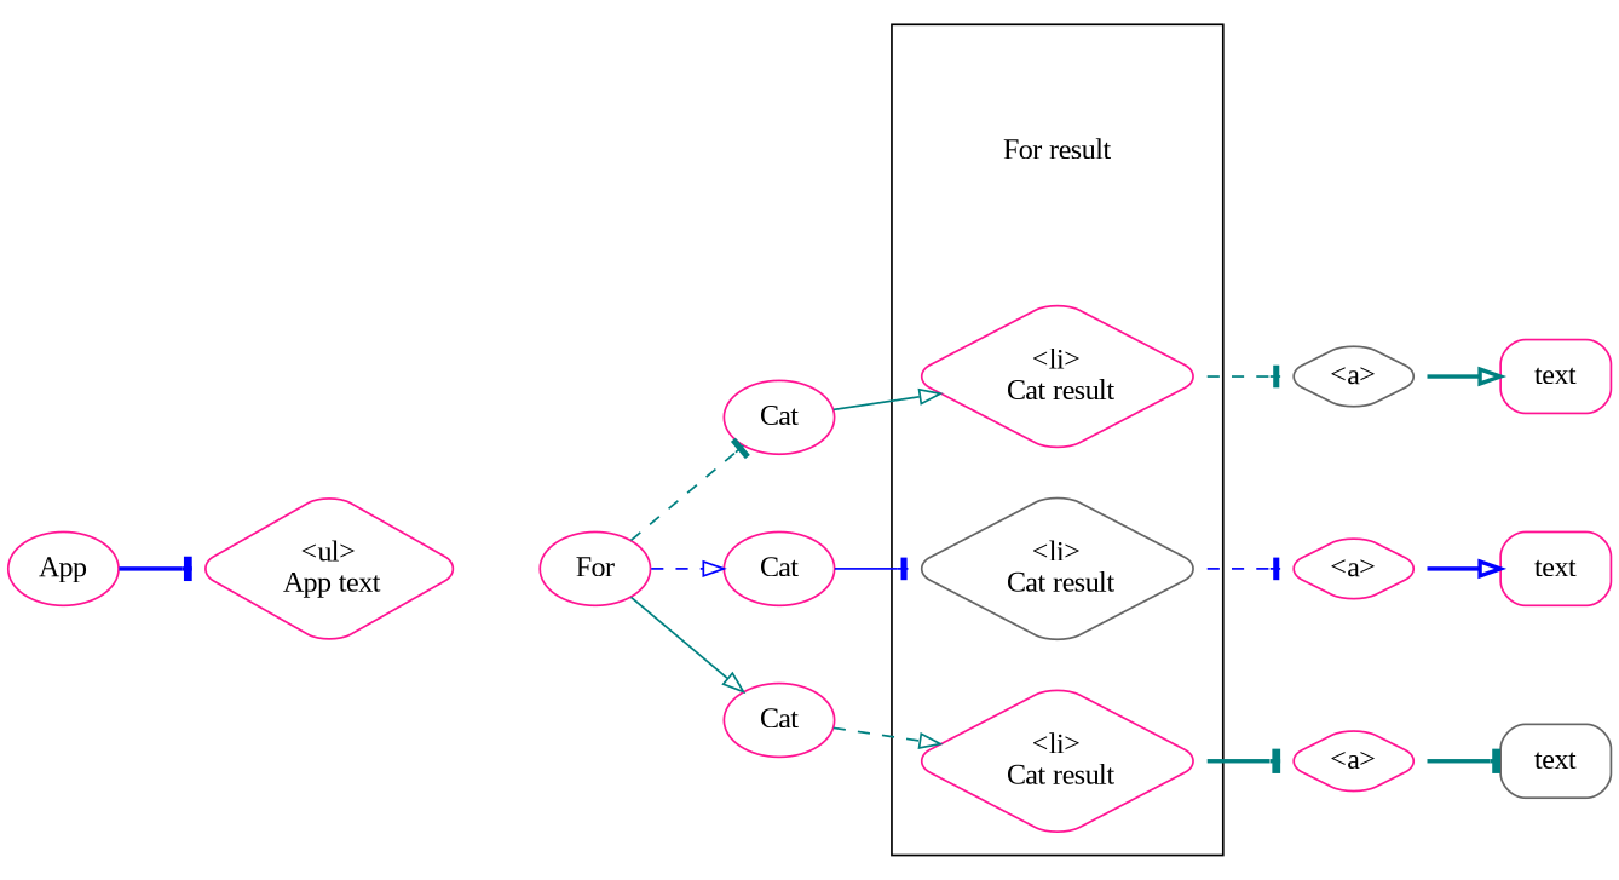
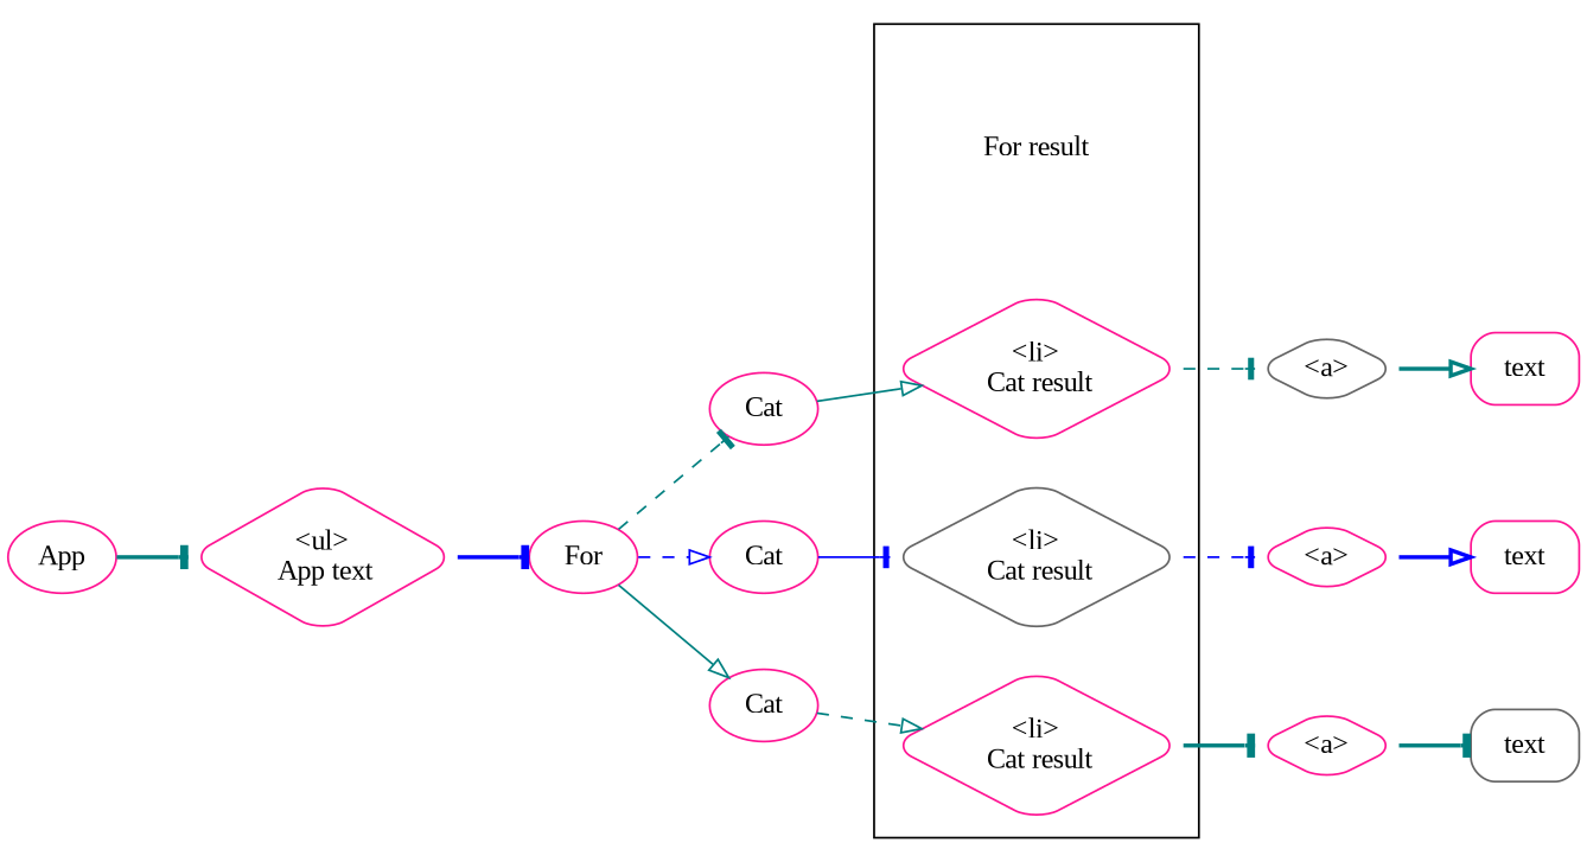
  digraph {
    fontname="Liberation Serif"
    rankdir=LR
    node [color=deeppink fontname="Liberation Serif" shape=diamond style=rounded]
    edge [arrowhead=tee color=teal fontname="Liberation Serif" style=bold]
    n1 [height=1.5 label="For result" shape=none]
    n2 [label="<li>\n Cat result"]
    n3 [color=gray40 label="<li>\n Cat result"]
    n4 [label="<li>\n Cat result"]
    n5 [color=gray40 label="<a>"]
    n6 [label="<a>"]
    n7 [label="<a>"]
    App [shape=oval]
    n9 [label="<ul>\n App text"]
    For [shape=oval]
    n11 [label=Cat shape=oval]
    n12 [label=Cat shape=oval]
    n13 [label=Cat shape=oval]
    n14 [label=text shape=rectangle]
    n15 [label=text shape=rectangle]
    n16 [color=gray40 label=text shape=rectangle]
    subgraph cluster_1 {
      n1
      n2
      n3
      n4
    }
    n2 -> n5 [style=dashed]
    n3 -> n6 [color=blue style=dashed]
    n4 -> n7
    n5 -> n14 [arrowhead=onormal]
    n6 -> n15 [arrowhead=onormal color=blue]
    n7 -> n16
-   App -> n9 [color=blue]
+   App -> n9
+   n9 -> For [color=blue]
    For -> n11 [style=dashed]
    For -> n12 [arrowhead=onormal color=blue style=dashed]
    For -> n13 [arrowhead=onormal style=solid]
    n11 -> n2 [arrowhead=onormal style=solid]
    n12 -> n3 [color=blue style=solid]
    n13 -> n4 [arrowhead=onormal style=dashed]
  }
